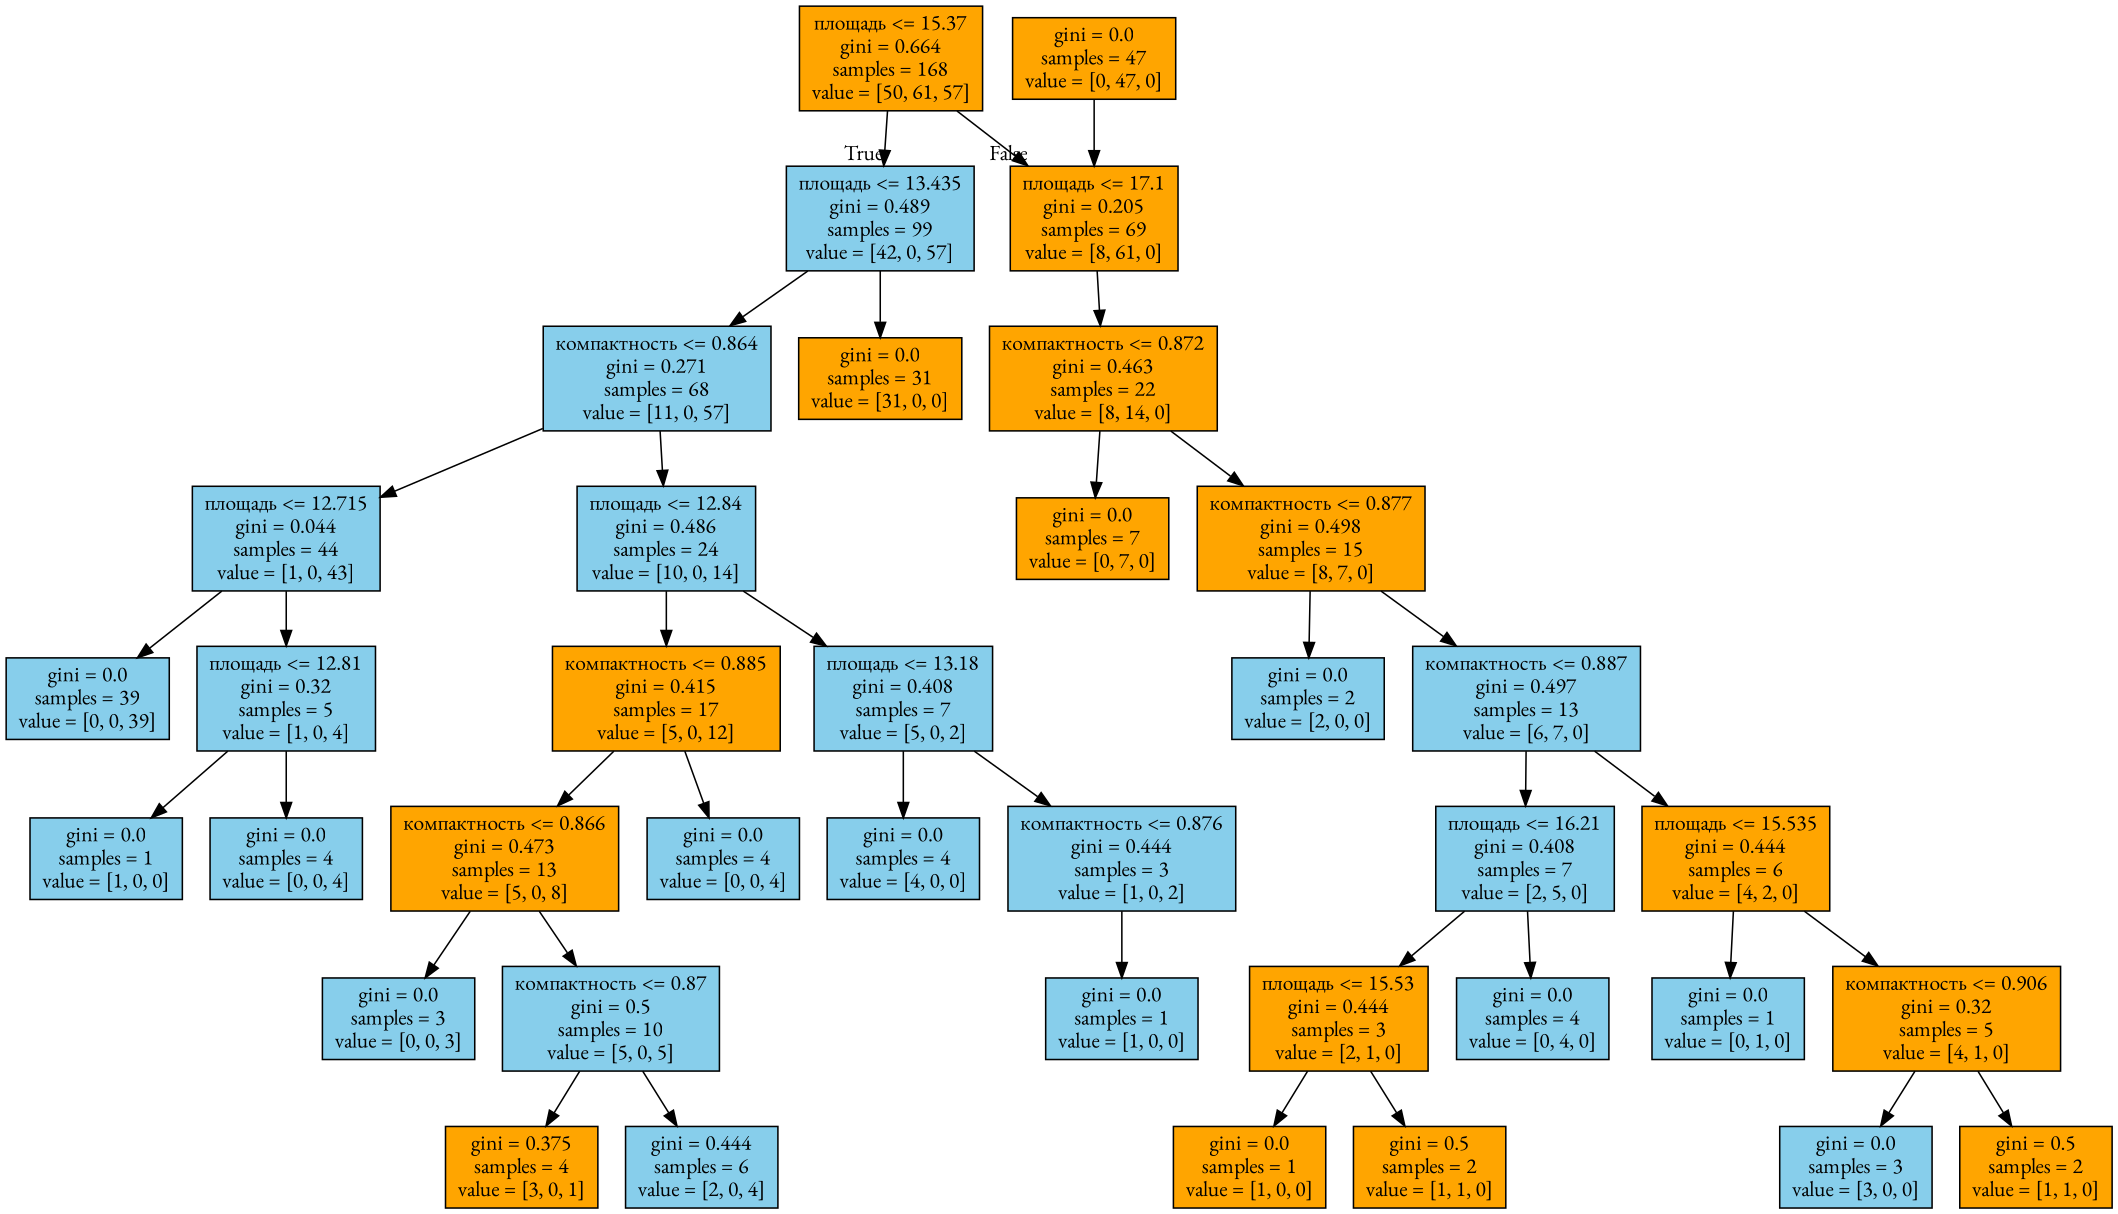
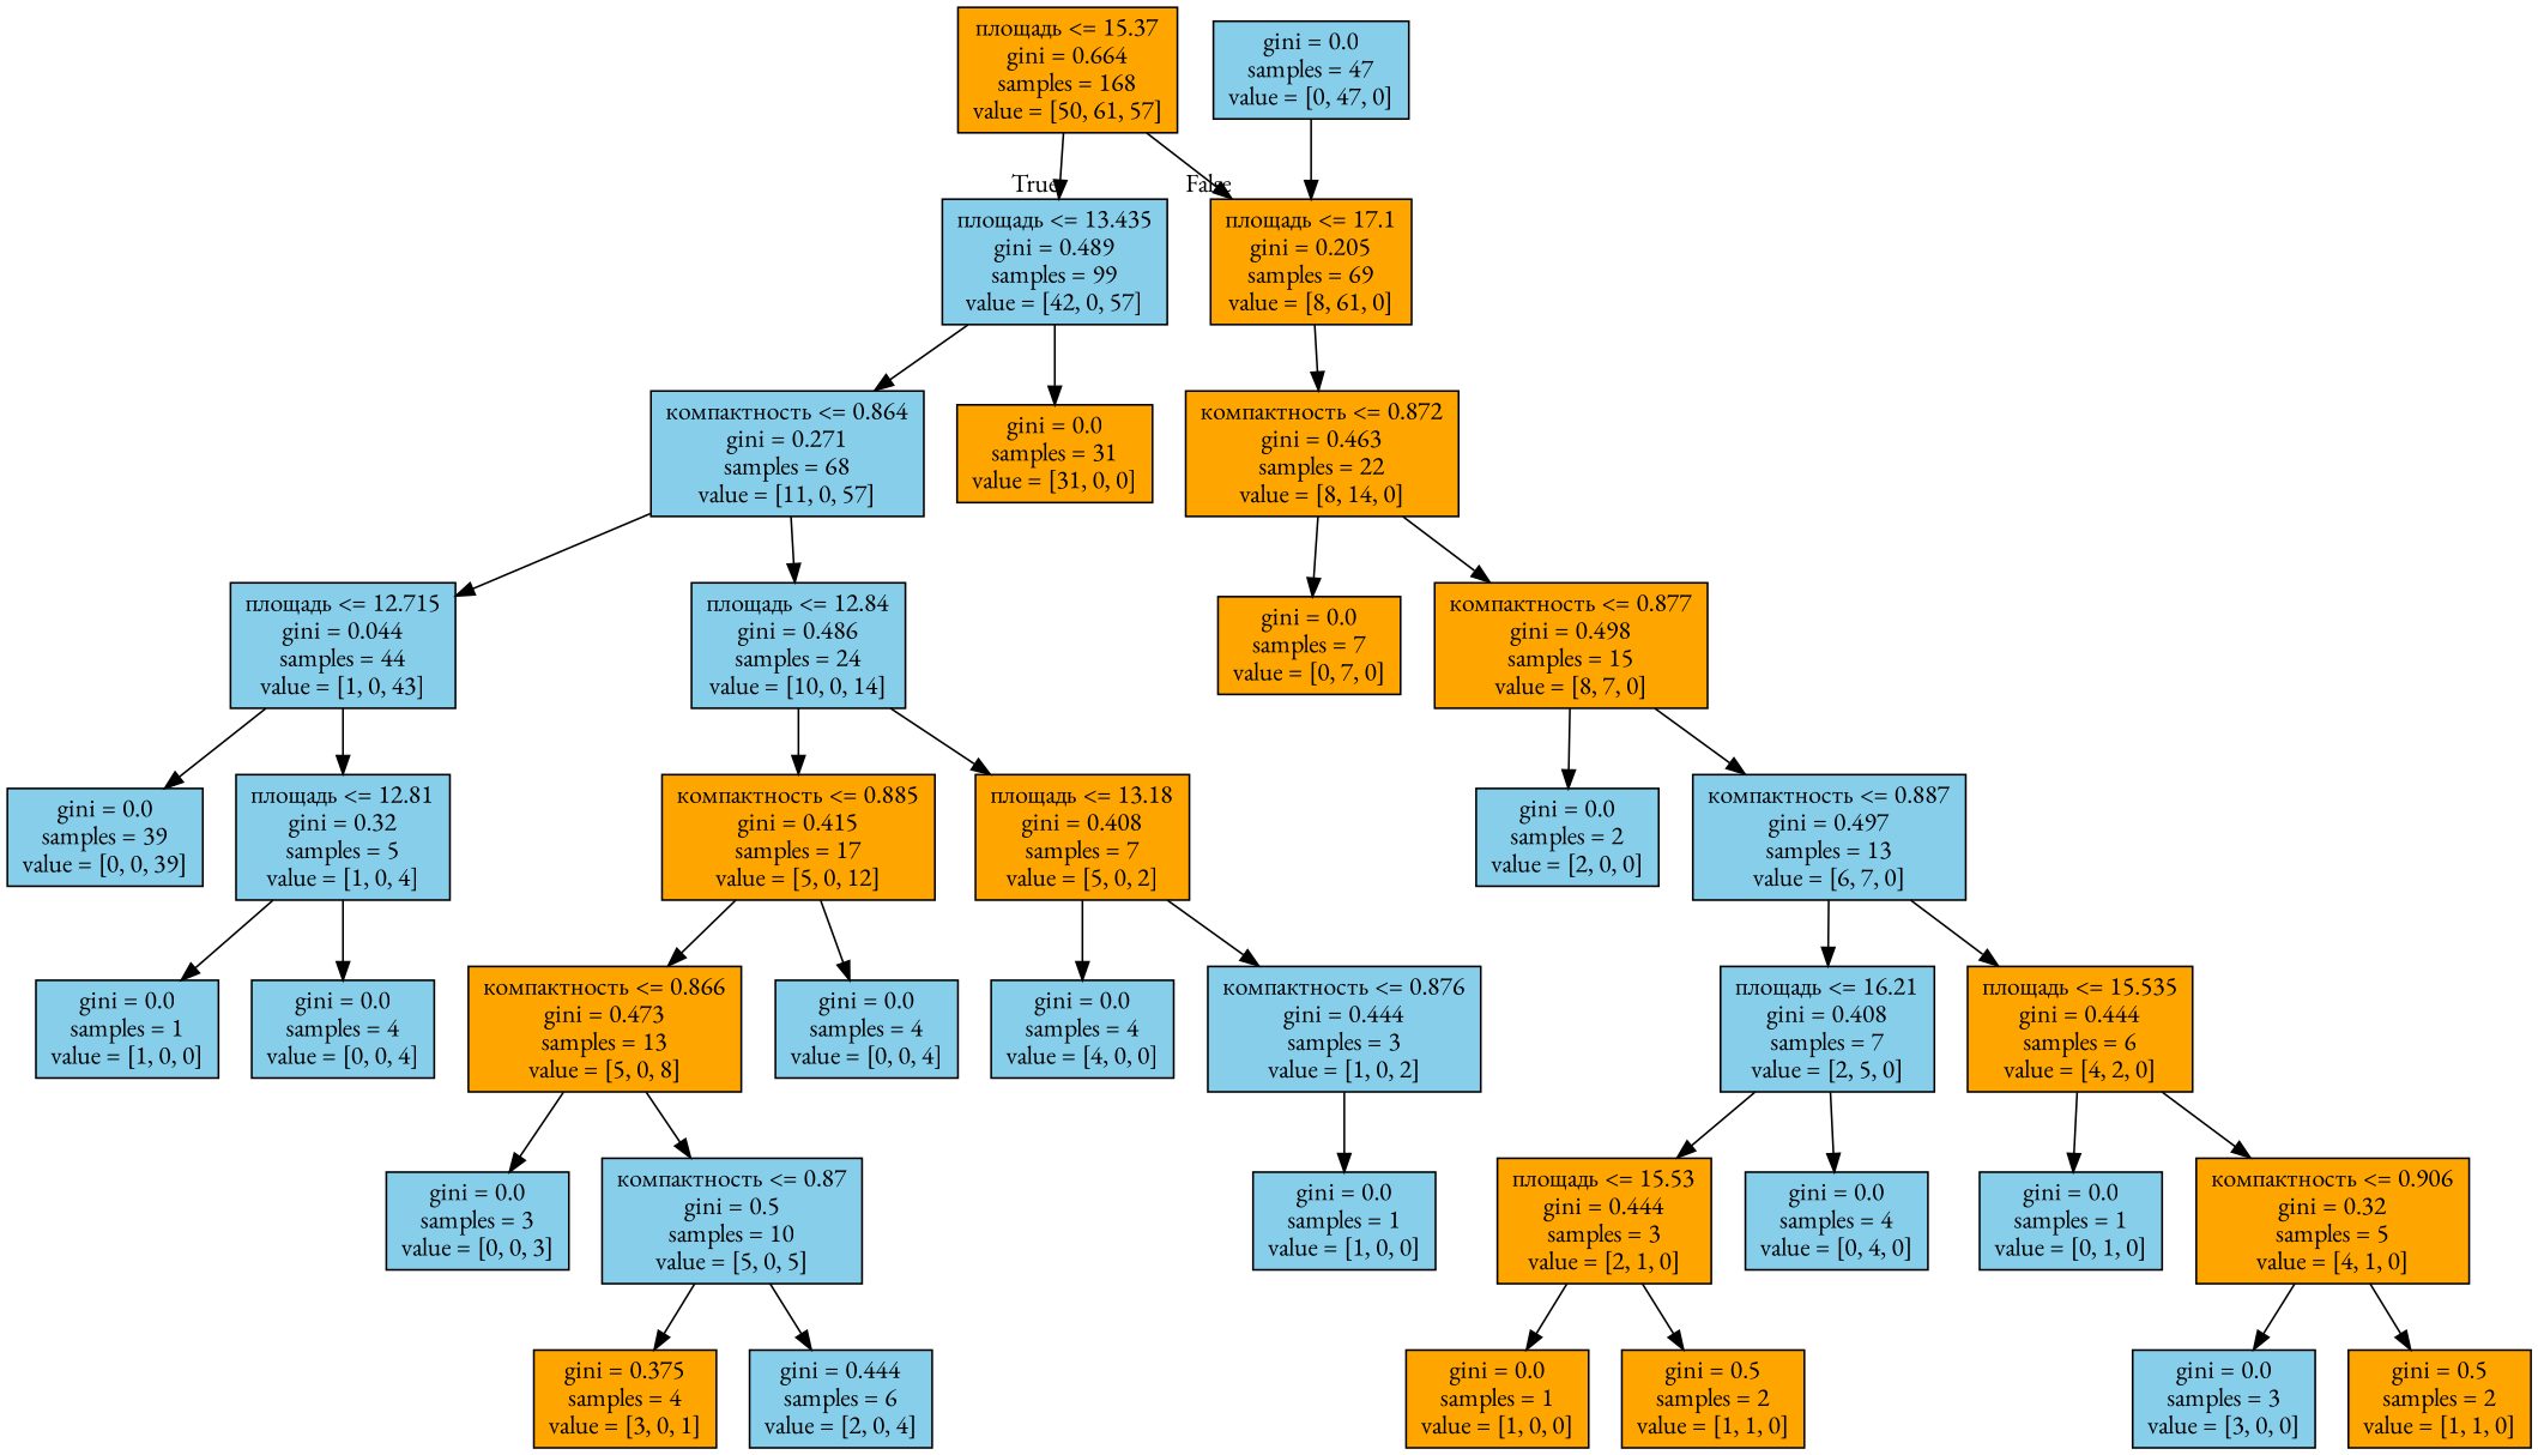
  digraph {
    fontname="EB Garamond"
    node [fillcolor=skyblue fontname="EB Garamond" shape=box style=filled]
    edge [fontname="EB Garamond"]
    n1 [fillcolor=orange label="площадь <= 15.37\ngini = 0.664\nsamples = 168\nvalue = [50, 61, 57]"]
    n2 [label="площадь <= 13.435\ngini = 0.489\nsamples = 99\nvalue = [42, 0, 57]"]
    n3 [fillcolor=orange label="площадь <= 17.1\ngini = 0.205\nsamples = 69\nvalue = [8, 61, 0]"]
    n4 [label="компактность <= 0.864\ngini = 0.271\nsamples = 68\nvalue = [11, 0, 57]"]
    n5 [fillcolor=orange label="gini = 0.0\nsamples = 31\nvalue = [31, 0, 0]"]
    n6 [fillcolor=orange label="компактность <= 0.872\ngini = 0.463\nsamples = 22\nvalue = [8, 14, 0]"]
    n7 [label="площадь <= 12.715\ngini = 0.044\nsamples = 44\nvalue = [1, 0, 43]"]
    n8 [label="площадь <= 12.84\ngini = 0.486\nsamples = 24\nvalue = [10, 0, 14]"]
    n9 [label="gini = 0.0\nsamples = 39\nvalue = [0, 0, 39]"]
    n10 [label="площадь <= 12.81\ngini = 0.32\nsamples = 5\nvalue = [1, 0, 4]"]
    n11 [fillcolor=orange label="компактность <= 0.885\ngini = 0.415\nsamples = 17\nvalue = [5, 0, 12]"]
-   n12 [label="площадь <= 13.18\ngini = 0.408\nsamples = 7\nvalue = [5, 0, 2]"]
+   n12 [fillcolor=orange label="площадь <= 13.18\ngini = 0.408\nsamples = 7\nvalue = [5, 0, 2]"]
    n13 [label="gini = 0.0\nsamples = 1\nvalue = [1, 0, 0]"]
    n14 [label="gini = 0.0\nsamples = 4\nvalue = [0, 0, 4]"]
    n15 [fillcolor=orange label="компактность <= 0.866\ngini = 0.473\nsamples = 13\nvalue = [5, 0, 8]"]
    n16 [label="gini = 0.0\nsamples = 4\nvalue = [0, 0, 4]"]
    n17 [label="gini = 0.0\nsamples = 4\nvalue = [4, 0, 0]"]
    n18 [label="компактность <= 0.876\ngini = 0.444\nsamples = 3\nvalue = [1, 0, 2]"]
    n19 [label="gini = 0.0\nsamples = 3\nvalue = [0, 0, 3]"]
    n20 [label="компактность <= 0.87\ngini = 0.5\nsamples = 10\nvalue = [5, 0, 5]"]
    n21 [fillcolor=orange label="gini = 0.375\nsamples = 4\nvalue = [3, 0, 1]"]
    n22 [label="gini = 0.444\nsamples = 6\nvalue = [2, 0, 4]"]
    n23 [label="gini = 0.0\nsamples = 1\nvalue = [1, 0, 0]"]
    n24 [fillcolor=orange label="gini = 0.0\nsamples = 7\nvalue = [0, 7, 0]"]
    n25 [fillcolor=orange label="компактность <= 0.877\ngini = 0.498\nsamples = 15\nvalue = [8, 7, 0]"]
-   n26 [fillcolor=orange label="gini = 0.0\nsamples = 47\nvalue = [0, 47, 0]"]
+   n26 [label="gini = 0.0\nsamples = 47\nvalue = [0, 47, 0]"]
    n27 [label="gini = 0.0\nsamples = 2\nvalue = [2, 0, 0]"]
    n28 [label="компактность <= 0.887\ngini = 0.497\nsamples = 13\nvalue = [6, 7, 0]"]
    n29 [label="площадь <= 16.21\ngini = 0.408\nsamples = 7\nvalue = [2, 5, 0]"]
    n30 [fillcolor=orange label="площадь <= 15.535\ngini = 0.444\nsamples = 6\nvalue = [4, 2, 0]"]
    n31 [fillcolor=orange label="площадь <= 15.53\ngini = 0.444\nsamples = 3\nvalue = [2, 1, 0]"]
    n32 [label="gini = 0.0\nsamples = 4\nvalue = [0, 4, 0]"]
    n33 [label="gini = 0.0\nsamples = 1\nvalue = [0, 1, 0]"]
    n34 [fillcolor=orange label="компактность <= 0.906\ngini = 0.32\nsamples = 5\nvalue = [4, 1, 0]"]
    n35 [fillcolor=orange label="gini = 0.0\nsamples = 1\nvalue = [1, 0, 0]"]
    n36 [fillcolor=orange label="gini = 0.5\nsamples = 2\nvalue = [1, 1, 0]"]
    n37 [label="gini = 0.0\nsamples = 3\nvalue = [3, 0, 0]"]
    n38 [fillcolor=orange label="gini = 0.5\nsamples = 2\nvalue = [1, 1, 0]"]
    n1 -> n2 [headlabel=True labelangle=45 labeldistance=2.5]
    n1 -> n3 [headlabel=False labelangle=-45 labeldistance=2.5]
    n2 -> n4
    n2 -> n5
    n3 -> n6
    n4 -> n7
    n4 -> n8
    n6 -> n24
    n6 -> n25
    n7 -> n9
    n7 -> n10
    n8 -> n11
    n8 -> n12
    n10 -> n13
    n10 -> n14
    n11 -> n15
    n11 -> n16
    n12 -> n17
    n12 -> n18
    n15 -> n19
    n15 -> n20
    n18 -> n23
    n20 -> n21
    n20 -> n22
    n25 -> n27
    n25 -> n28
    n26 -> n3
    n28 -> n29
    n28 -> n30
    n29 -> n31
    n29 -> n32
    n30 -> n33
    n30 -> n34
    n31 -> n35
    n31 -> n36
    n34 -> n37
    n34 -> n38
  }
